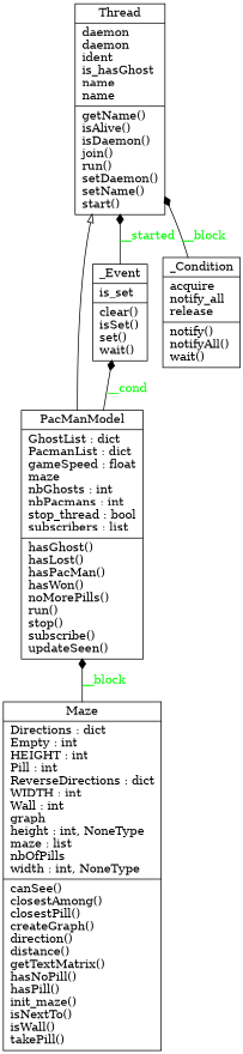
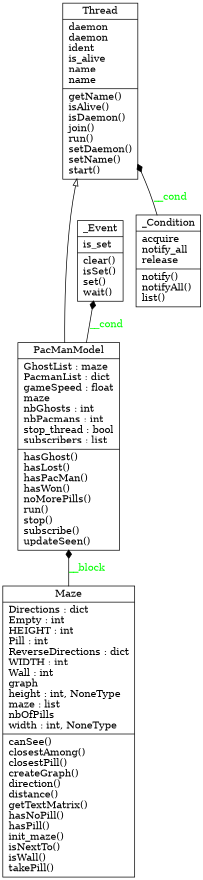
  digraph {
    rankdir=BT
    node [shape=record]
    edge [arrowhead=diamond arrowtail=none fontcolor=green style=solid]
    n1 [label="{Maze|Directions : dict\lEmpty : int\lHEIGHT : int\lPill : int\lReverseDirections : dict\lWIDTH : int\lWall : int\lgraph\lheight : int, NoneType\lmaze : list\lnbOfPills\lwidth : int, NoneType\l|canSee()\lclosestAmong()\lclosestPill()\lcreateGraph()\ldirection()\ldistance()\lgetTextMatrix()\lhasNoPill()\lhasPill()\linit_maze()\lisNextTo()\lisWall()\ltakePill()\l}"]
-   n2 [label="{PacManModel|GhostList : dict\lPacmanList : dict\lgameSpeed : float\lmaze\lnbGhosts : int\lnbPacmans : int\lstop_thread : bool\lsubscribers : list\l|hasGhost()\lhasLost()\lhasPacMan()\lhasWon()\lnoMorePills()\lrun()\lstop()\lsubscribe()\lupdateSeen()\l}"]
-   n3 [label="{Thread|daemon\ldaemon\lident\lis_hasGhost\lname\lname\l|getName()\lisAlive()\lisDaemon()\ljoin()\lrun()\lsetDaemon()\lsetName()\lstart()\l}"]
+   n2 [label="{PacManModel|GhostList : maze\lPacmanList : dict\lgameSpeed : float\lmaze\lnbGhosts : int\lnbPacmans : int\lstop_thread : bool\lsubscribers : list\l|hasGhost()\lhasLost()\lhasPacMan()\lhasWon()\lnoMorePills()\lrun()\lstop()\lsubscribe()\lupdateSeen()\l}"]
+   n3 [label="{Thread|daemon\ldaemon\lident\lis_alive\lname\lname\l|getName()\lisAlive()\lisDaemon()\ljoin()\lrun()\lsetDaemon()\lsetName()\lstart()\l}"]
    n4 [label="{_Event|is_set\l|clear()\lisSet()\lset()\lwait()\l}"]
-   n5 [label="{_Condition|acquire\lnotify_all\lrelease\l|notify()\lnotifyAll()\lwait()\l}"]
+   n5 [label="{_Condition|acquire\lnotify_all\lrelease\l|notify()\lnotifyAll()\llist()\l}"]
    n1 -> n2 [label=__block]
    n2 -> n3 [arrowhead=empty fontcolor="" style=""]
    n2 -> n4 [label=__cond]
-   n4 -> n3 [label=__started]
-   n5 -> n3 [label=__block]
+   n5 -> n3 [label=__cond]
  }
